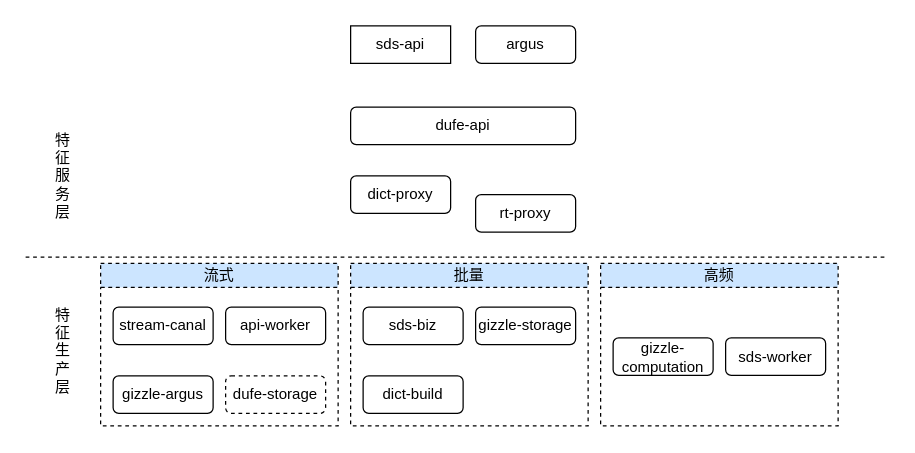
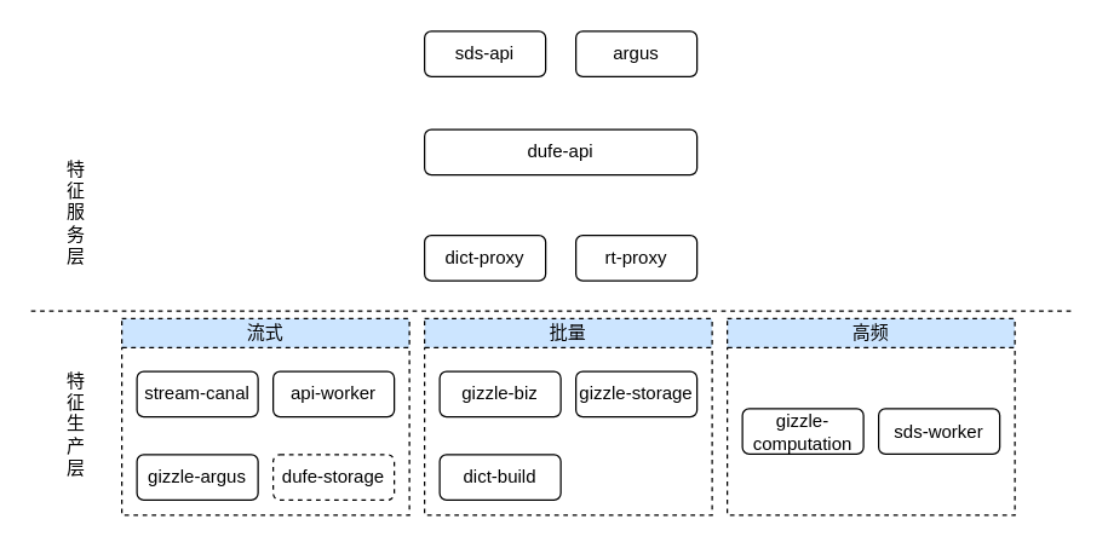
  <mxCell id="0" />
  <mxCell id="1" parent="0" />
  <mxCell id="2" value="" style="group" parent="1" vertex="1" connectable="0"><mxGeometry x="280" y="210" width="190" height="130" as="geometry" /></mxCell>
  <mxCell id="3" value="" style="group" parent="2" vertex="1" connectable="0"><mxGeometry width="190" height="130" as="geometry" /></mxCell>
  <mxCell id="4" value="" style="rounded=0;whiteSpace=wrap;html=1;dashed=1;fillColor=none;" parent="3" vertex="1"><mxGeometry y="19.259" width="190" height="110.741" as="geometry" /></mxCell>
  <mxCell id="5" value="批量" style="rounded=0;whiteSpace=wrap;html=1;dashed=1;fillColor=#CCE5FF;" parent="3" vertex="1"><mxGeometry width="190" height="19.259" as="geometry" /></mxCell>
  <mxCell id="6" value="" style="group" parent="1" vertex="1" connectable="0"><mxGeometry x="80" y="210" width="190" height="130" as="geometry" /></mxCell>
  <mxCell id="7" value="" style="group" parent="6" vertex="1" connectable="0"><mxGeometry width="190" height="130" as="geometry" /></mxCell>
  <mxCell id="8" value="" style="rounded=0;whiteSpace=wrap;html=1;dashed=1;fillColor=none;" parent="7" vertex="1"><mxGeometry y="19.259" width="190" height="110.741" as="geometry" /></mxCell>
  <mxCell id="9" value="流式" style="rounded=0;whiteSpace=wrap;html=1;dashed=1;fillColor=#CCE5FF;" parent="7" vertex="1"><mxGeometry width="190" height="19.259" as="geometry" /></mxCell>
  <mxCell id="10" value="" style="endArrow=none;dashed=1;html=1;" parent="1" edge="1"><mxGeometry width="50" height="50" relative="1" as="geometry"><mxPoint x="20" y="205" as="sourcePoint" /><mxPoint x="710" y="205" as="targetPoint" /></mxGeometry></mxCell>
  <mxCell id="11" value="特征生产层" style="text;html=1;strokeColor=none;fillColor=none;align=center;verticalAlign=middle;whiteSpace=wrap;rounded=0;" parent="1" vertex="1"><mxGeometry x="40" y="235" width="20" height="90" as="geometry" /></mxCell>
  <mxCell id="12" value="stream-canal" style="rounded=1;whiteSpace=wrap;html=1;fillColor=none;" parent="1" vertex="1"><mxGeometry x="90" y="245" width="80" height="30" as="geometry" /></mxCell>
  <mxCell id="13" value="api-worker" style="rounded=1;whiteSpace=wrap;html=1;fillColor=none;" parent="1" vertex="1"><mxGeometry x="180" y="245" width="80" height="30" as="geometry" /></mxCell>
  <mxCell id="14" value="gizzle-argus" style="rounded=1;whiteSpace=wrap;html=1;fillColor=none;" parent="1" vertex="1"><mxGeometry x="90" y="300" width="80" height="30" as="geometry" /></mxCell>
  <mxCell id="15" value="dufe-storage" style="rounded=1;whiteSpace=wrap;html=1;fillColor=none;dashed=1;" parent="1" vertex="1"><mxGeometry x="180" y="300" width="80" height="30" as="geometry" /></mxCell>
- <mxCell id="16" value="sds-biz" style="rounded=1;whiteSpace=wrap;html=1;fillColor=none;" parent="1" vertex="1"><mxGeometry x="290" y="245" width="80" height="30" as="geometry" /></mxCell>
+ <mxCell id="16" value="gizzle-biz" style="rounded=1;whiteSpace=wrap;html=1;fillColor=none;" parent="1" vertex="1"><mxGeometry x="290" y="245" width="80" height="30" as="geometry" /></mxCell>
  <mxCell id="17" value="gizzle-storage" style="rounded=1;whiteSpace=wrap;html=1;fillColor=none;" parent="1" vertex="1"><mxGeometry x="380" y="245" width="80" height="30" as="geometry" /></mxCell>
  <mxCell id="18" value="dict-build" style="rounded=1;whiteSpace=wrap;html=1;fillColor=none;" parent="1" vertex="1"><mxGeometry x="290" y="300" width="80" height="30" as="geometry" /></mxCell>
  <mxCell id="19" value="" style="group" parent="1" vertex="1" connectable="0"><mxGeometry x="480" y="210" width="190" height="130" as="geometry" /></mxCell>
  <mxCell id="20" value="" style="group" parent="19" vertex="1" connectable="0"><mxGeometry width="190" height="130" as="geometry" /></mxCell>
  <mxCell id="21" value="" style="rounded=0;whiteSpace=wrap;html=1;dashed=1;fillColor=none;" parent="20" vertex="1"><mxGeometry y="19.259" width="190" height="110.741" as="geometry" /></mxCell>
  <mxCell id="22" value="高频" style="rounded=0;whiteSpace=wrap;html=1;dashed=1;fillColor=#CCE5FF;" parent="20" vertex="1"><mxGeometry width="190" height="19.259" as="geometry" /></mxCell>
  <mxCell id="23" value="gizzle-computation" style="rounded=1;whiteSpace=wrap;html=1;fillColor=none;" parent="20" vertex="1"><mxGeometry x="10" y="59.63" width="80" height="30" as="geometry" /></mxCell>
  <mxCell id="24" value="sds-worker" style="rounded=1;whiteSpace=wrap;html=1;fillColor=none;" parent="20" vertex="1"><mxGeometry x="100" y="59.63" width="80" height="30" as="geometry" /></mxCell>
  <mxCell id="25" value="特征服务层" style="text;html=1;strokeColor=none;fillColor=none;align=center;verticalAlign=middle;whiteSpace=wrap;rounded=0;" parent="1" vertex="1"><mxGeometry x="40" y="95" width="20" height="90" as="geometry" /></mxCell>
  <mxCell id="26" value="dufe-api" style="rounded=1;whiteSpace=wrap;html=1;fillColor=none;" parent="1" vertex="1"><mxGeometry x="280" y="85" width="180" height="30" as="geometry" /></mxCell>
- <mxCell id="27" value="dict-proxy" style="rounded=1;whiteSpace=wrap;html=1;fillColor=none;" parent="1" vertex="1"><mxGeometry x="280" y="140" width="80" height="30" as="geometry" /></mxCell>
+ <mxCell id="27" value="dict-proxy" style="rounded=1;whiteSpace=wrap;html=1;fillColor=none;" parent="1" vertex="1"><mxGeometry x="280" y="155" width="80" height="30" as="geometry" /></mxCell>
  <mxCell id="28" value="rt-proxy" style="rounded=1;whiteSpace=wrap;html=1;fillColor=none;" parent="1" vertex="1"><mxGeometry x="380" y="155" width="80" height="30" as="geometry" /></mxCell>
- <mxCell id="29" value="sds-api" style="whiteSpace=wrap;html=1;fillColor=none;rounded=0;" parent="1" vertex="1"><mxGeometry x="280" y="20" width="80" height="30" as="geometry" /></mxCell>
+ <mxCell id="29" value="sds-api" style="rounded=1;whiteSpace=wrap;html=1;fillColor=none;" parent="1" vertex="1"><mxGeometry x="280" y="20" width="80" height="30" as="geometry" /></mxCell>
  <mxCell id="30" value="argus" style="rounded=1;whiteSpace=wrap;html=1;fillColor=none;" parent="1" vertex="1"><mxGeometry x="380" y="20" width="80" height="30" as="geometry" /></mxCell>
